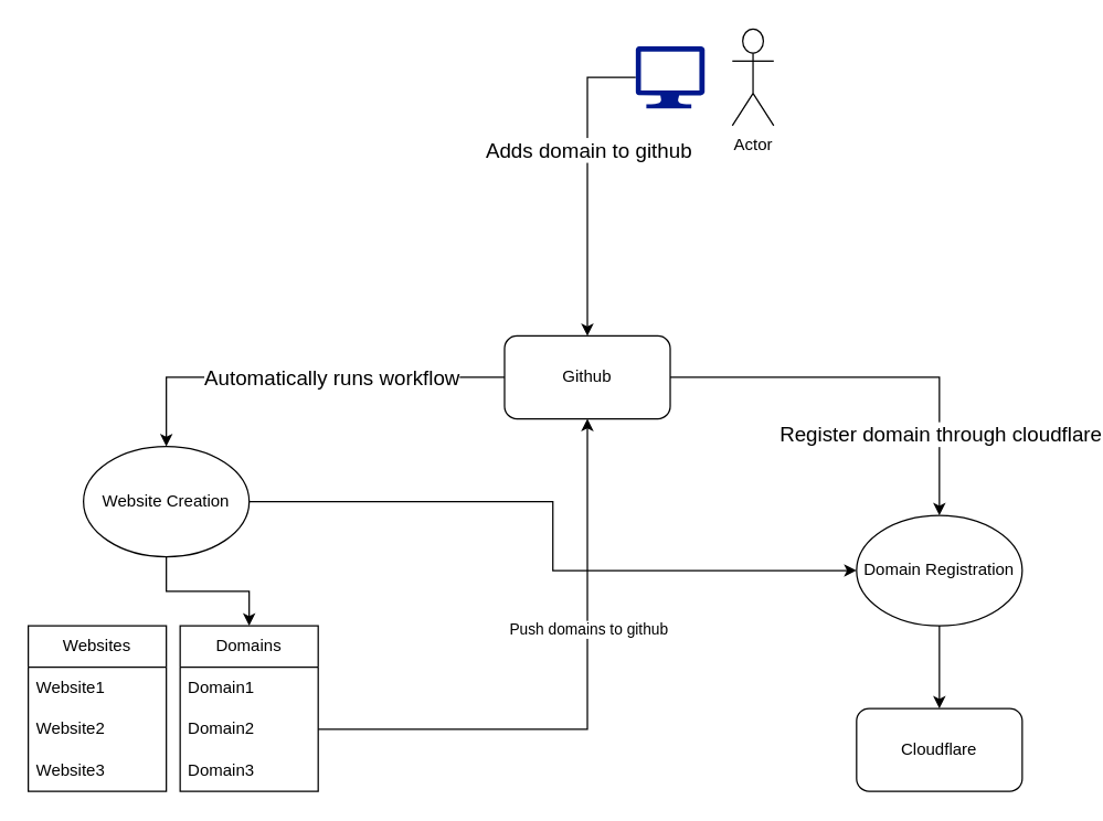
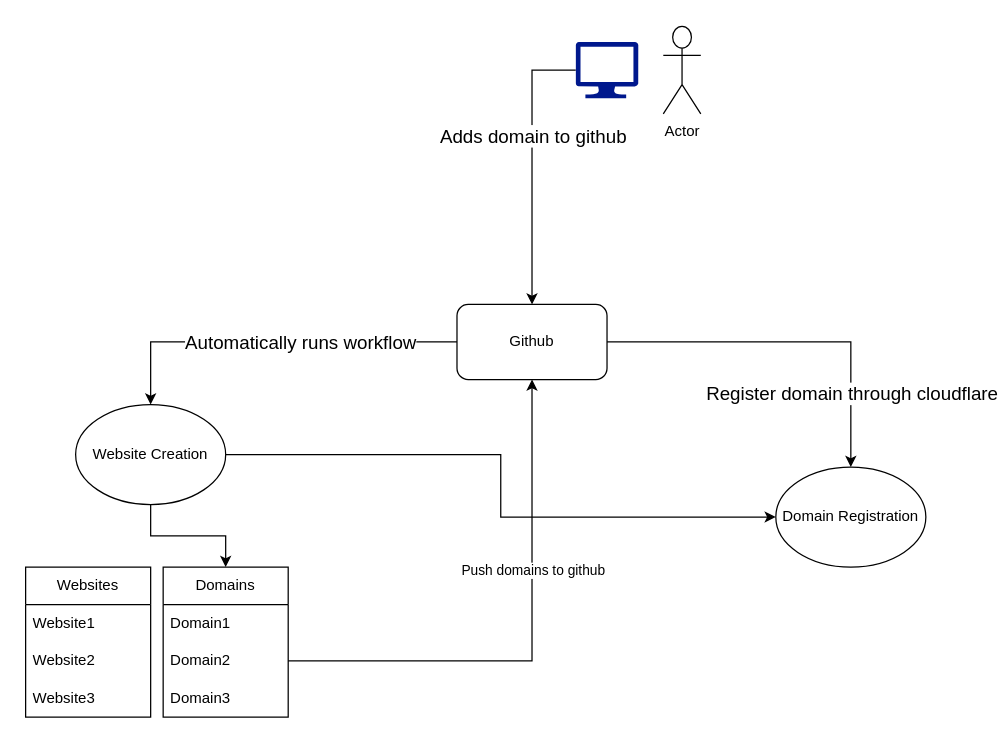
  <mxCell id="0" />
  <mxCell id="1" parent="0" />
  <mxCell id="2" style="edgeStyle=orthogonalEdgeStyle;rounded=0;orthogonalLoop=1;jettySize=auto;html=1;entryX=0.5;entryY=0;entryDx=0;entryDy=0;" parent="1" source="4" target="12" edge="1"><mxGeometry relative="1" as="geometry" /></mxCell>
  <mxCell id="3" style="edgeStyle=orthogonalEdgeStyle;rounded=0;orthogonalLoop=1;jettySize=auto;html=1;" parent="1" source="4" target="6" edge="1"><mxGeometry relative="1" as="geometry" /></mxCell>
  <mxCell id="4" value="Website Creation" style="ellipse;whiteSpace=wrap;html=1;" parent="1" vertex="1"><mxGeometry x="60" y="323" width="120" height="80" as="geometry" /></mxCell>
- <mxCell id="5" style="edgeStyle=orthogonalEdgeStyle;rounded=0;orthogonalLoop=1;jettySize=auto;html=1;entryX=0.5;entryY=0;entryDx=0;entryDy=0;" parent="1" source="6" target="26" edge="1"><mxGeometry relative="1" as="geometry" /></mxCell>
  <mxCell id="6" value="Domain Registration" style="ellipse;whiteSpace=wrap;html=1;" parent="1" vertex="1"><mxGeometry x="620" y="373" width="120" height="80" as="geometry" /></mxCell>
  <mxCell id="7" style="edgeStyle=orthogonalEdgeStyle;rounded=0;orthogonalLoop=1;jettySize=auto;html=1;entryX=0.5;entryY=0;entryDx=0;entryDy=0;" parent="1" source="11" target="6" edge="1"><mxGeometry relative="1" as="geometry"><Array as="points"><mxPoint x="680" y="273" /></Array></mxGeometry></mxCell>
  <mxCell id="8" value="Register domain through cloudflare" style="edgeLabel;html=1;align=center;verticalAlign=middle;resizable=0;points=[];fontSize=15;" parent="7" vertex="1" connectable="0"><mxGeometry x="-0.292" y="-2" relative="1" as="geometry"><mxPoint x="91" y="38" as="offset" /></mxGeometry></mxCell>
  <mxCell id="9" style="edgeStyle=orthogonalEdgeStyle;rounded=0;orthogonalLoop=1;jettySize=auto;html=1;entryX=0.5;entryY=0;entryDx=0;entryDy=0;" parent="1" source="11" target="4" edge="1"><mxGeometry relative="1" as="geometry" /></mxCell>
  <mxCell id="10" value="Automatically runs workflow" style="edgeLabel;html=1;align=center;verticalAlign=middle;resizable=0;points=[];fontSize=15;" parent="9" vertex="1" connectable="0"><mxGeometry x="-0.147" y="-1" relative="1" as="geometry"><mxPoint as="offset" /></mxGeometry></mxCell>
  <mxCell id="11" value="Github" style="rounded=1;whiteSpace=wrap;html=1;" parent="1" vertex="1"><mxGeometry x="365" y="243" width="120" height="60" as="geometry" /></mxCell>
  <mxCell id="12" value="Domains" style="swimlane;fontStyle=0;childLayout=stackLayout;horizontal=1;startSize=30;horizontalStack=0;resizeParent=1;resizeParentMax=0;resizeLast=0;collapsible=1;marginBottom=0;whiteSpace=wrap;html=1;" parent="1" vertex="1"><mxGeometry x="130" y="453" width="100" height="120" as="geometry" /></mxCell>
  <mxCell id="13" value="Domain1" style="text;strokeColor=none;fillColor=none;align=left;verticalAlign=middle;spacingLeft=4;spacingRight=4;overflow=hidden;points=[[0,0.5],[1,0.5]];portConstraint=eastwest;rotatable=0;whiteSpace=wrap;html=1;" parent="12" vertex="1"><mxGeometry y="30" width="100" height="30" as="geometry" /></mxCell>
  <mxCell id="14" value="Domain2" style="text;strokeColor=none;fillColor=none;align=left;verticalAlign=middle;spacingLeft=4;spacingRight=4;overflow=hidden;points=[[0,0.5],[1,0.5]];portConstraint=eastwest;rotatable=0;whiteSpace=wrap;html=1;" parent="12" vertex="1"><mxGeometry y="60" width="100" height="30" as="geometry" /></mxCell>
  <mxCell id="15" value="Domain3" style="text;strokeColor=none;fillColor=none;align=left;verticalAlign=middle;spacingLeft=4;spacingRight=4;overflow=hidden;points=[[0,0.5],[1,0.5]];portConstraint=eastwest;rotatable=0;whiteSpace=wrap;html=1;" parent="12" vertex="1"><mxGeometry y="90" width="100" height="30" as="geometry" /></mxCell>
  <mxCell id="16" value="Websites" style="swimlane;fontStyle=0;childLayout=stackLayout;horizontal=1;startSize=30;horizontalStack=0;resizeParent=1;resizeParentMax=0;resizeLast=0;collapsible=1;marginBottom=0;whiteSpace=wrap;html=1;" parent="1" vertex="1"><mxGeometry x="20" y="453" width="100" height="120" as="geometry" /></mxCell>
  <mxCell id="17" value="Website1" style="text;strokeColor=none;fillColor=none;align=left;verticalAlign=middle;spacingLeft=4;spacingRight=4;overflow=hidden;points=[[0,0.5],[1,0.5]];portConstraint=eastwest;rotatable=0;whiteSpace=wrap;html=1;" parent="16" vertex="1"><mxGeometry y="30" width="100" height="30" as="geometry" /></mxCell>
  <mxCell id="18" value="Website2" style="text;strokeColor=none;fillColor=none;align=left;verticalAlign=middle;spacingLeft=4;spacingRight=4;overflow=hidden;points=[[0,0.5],[1,0.5]];portConstraint=eastwest;rotatable=0;whiteSpace=wrap;html=1;" parent="16" vertex="1"><mxGeometry y="60" width="100" height="30" as="geometry" /></mxCell>
  <mxCell id="19" value="Website3" style="text;strokeColor=none;fillColor=none;align=left;verticalAlign=middle;spacingLeft=4;spacingRight=4;overflow=hidden;points=[[0,0.5],[1,0.5]];portConstraint=eastwest;rotatable=0;whiteSpace=wrap;html=1;" parent="16" vertex="1"><mxGeometry y="90" width="100" height="30" as="geometry" /></mxCell>
  <mxCell id="20" style="edgeStyle=orthogonalEdgeStyle;rounded=0;orthogonalLoop=1;jettySize=auto;html=1;entryX=0.5;entryY=1;entryDx=0;entryDy=0;" parent="1" source="14" target="11" edge="1"><mxGeometry relative="1" as="geometry" /></mxCell>
  <mxCell id="21" value="Push domains to github" style="edgeLabel;html=1;align=center;verticalAlign=middle;resizable=0;points=[];" parent="20" vertex="1" connectable="0"><mxGeometry x="0.274" relative="1" as="geometry"><mxPoint as="offset" /></mxGeometry></mxCell>
  <mxCell id="22" value="Actor" style="shape=umlActor;verticalLabelPosition=bottom;verticalAlign=top;html=1;outlineConnect=0;" parent="1" vertex="1"><mxGeometry x="530" y="20.5" width="30" height="70" as="geometry" /></mxCell>
  <mxCell id="23" style="edgeStyle=orthogonalEdgeStyle;rounded=0;orthogonalLoop=1;jettySize=auto;html=1;exitX=0;exitY=0.5;exitDx=0;exitDy=0;exitPerimeter=0;entryX=0.5;entryY=0;entryDx=0;entryDy=0;" parent="1" source="25" target="11" edge="1"><mxGeometry relative="1" as="geometry" /></mxCell>
  <mxCell id="24" value="Adds domain to github" style="edgeLabel;html=1;align=center;verticalAlign=middle;resizable=0;points=[];fontSize=15;" parent="23" vertex="1" connectable="0"><mxGeometry x="-0.214" relative="1" as="geometry"><mxPoint as="offset" /></mxGeometry></mxCell>
  <mxCell id="25" value="" style="sketch=0;aspect=fixed;pointerEvents=1;shadow=0;dashed=0;html=1;strokeColor=none;labelPosition=center;verticalLabelPosition=bottom;verticalAlign=top;align=center;fillColor=#00188D;shape=mxgraph.azure.computer" parent="1" vertex="1"><mxGeometry x="460" y="33" width="50" height="45" as="geometry" /></mxCell>
- <mxCell id="26" value="Cloudflare" style="rounded=1;whiteSpace=wrap;html=1;" parent="1" vertex="1"><mxGeometry x="620" y="513" width="120" height="60" as="geometry" /></mxCell>
